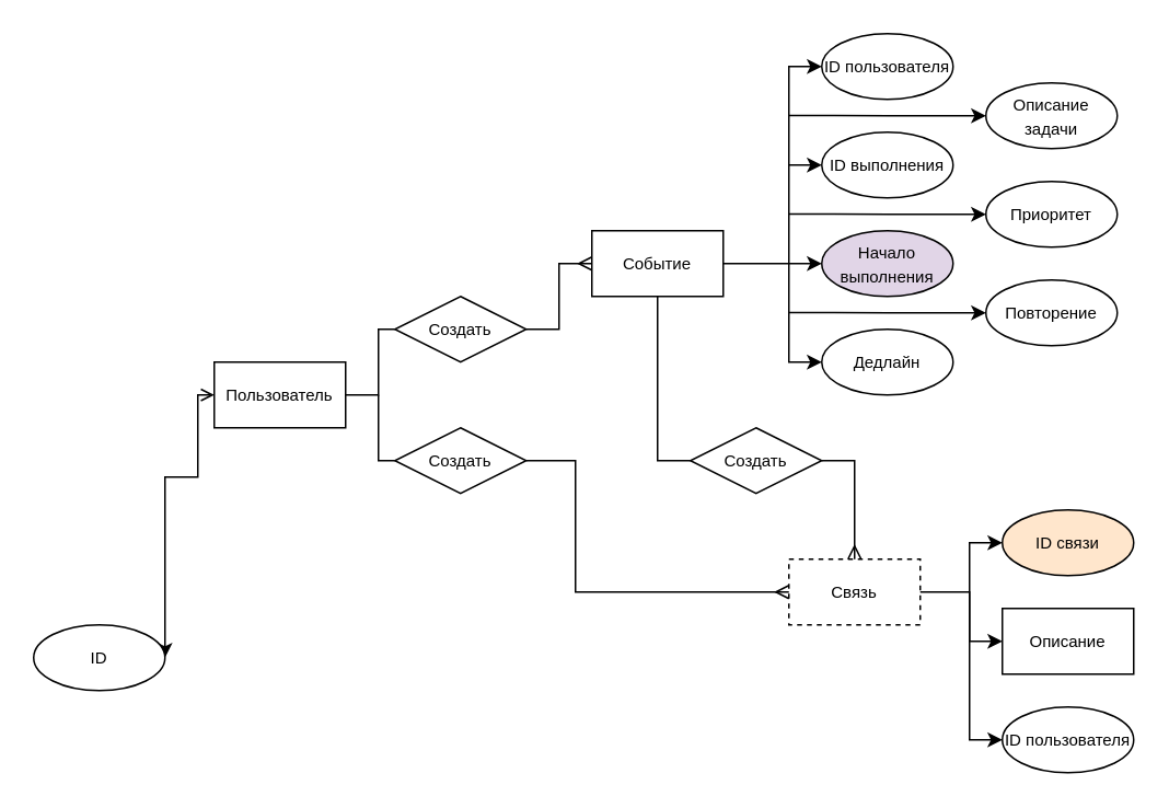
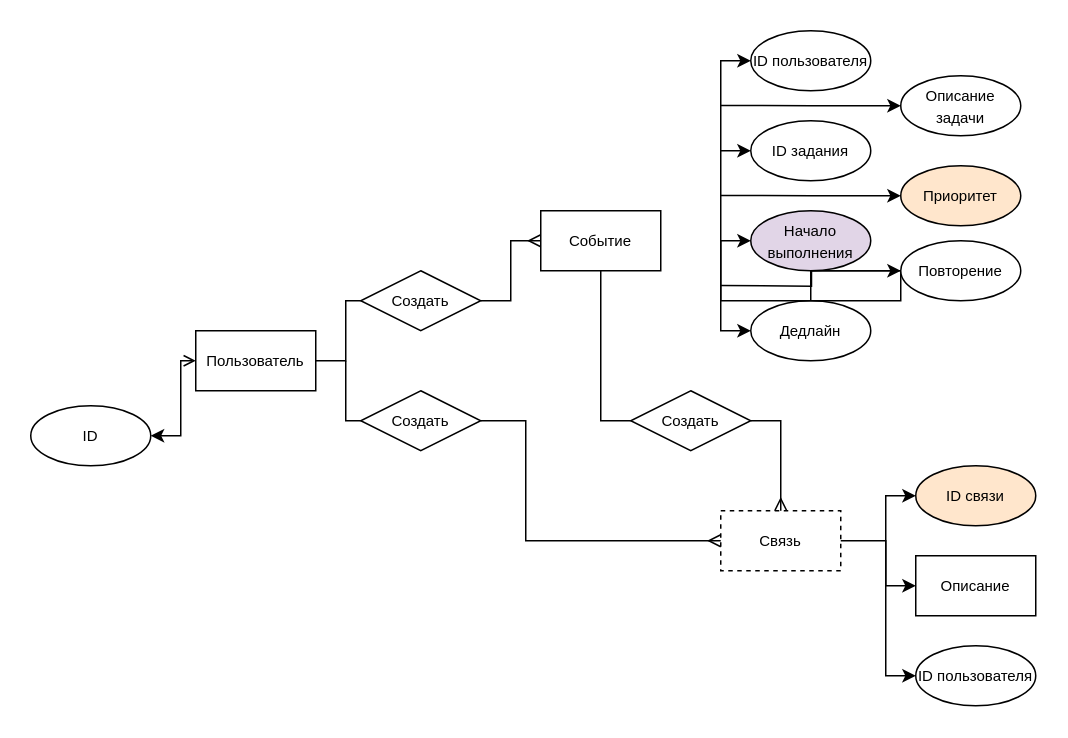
  <mxCell id="0" />
  <mxCell id="1" parent="0" />
  <mxCell id="2" style="edgeStyle=orthogonalEdgeStyle;rounded=0;orthogonalLoop=1;jettySize=auto;html=1;exitX=0;exitY=0.5;exitDx=0;exitDy=0;fontSize=10;startArrow=classic;startFill=1;endArrow=none;endFill=0;" edge="1" parent="1" source="3"><mxGeometry relative="1" as="geometry"><mxPoint x="480" y="99.81" as="targetPoint" /></mxGeometry></mxCell>
- <mxCell id="3" value="&lt;font style=&quot;font-size: 10px&quot;&gt;ID выполнения&lt;/font&gt;" style="ellipse;whiteSpace=wrap;html=1;" vertex="1" parent="1"><mxGeometry x="500" y="80" width="80" height="40" as="geometry" /></mxCell>
+ <mxCell id="3" value="&lt;font style=&quot;font-size: 10px&quot;&gt;ID задания&lt;/font&gt;" style="ellipse;whiteSpace=wrap;html=1;" vertex="1" parent="1"><mxGeometry x="500" y="80" width="80" height="40" as="geometry" /></mxCell>
  <mxCell id="4" style="edgeStyle=orthogonalEdgeStyle;rounded=0;orthogonalLoop=1;jettySize=auto;html=1;exitX=0;exitY=0.5;exitDx=0;exitDy=0;entryX=0;entryY=0.5;entryDx=0;entryDy=0;fontSize=10;startArrow=classic;startFill=1;endArrow=classic;endFill=1;" edge="1" parent="1" source="5" target="20"><mxGeometry relative="1" as="geometry" /></mxCell>
  <mxCell id="5" value="&lt;span style=&quot;font-size: 10px&quot;&gt;Дедлайн&lt;/span&gt;" style="ellipse;whiteSpace=wrap;html=1;" vertex="1" parent="1"><mxGeometry x="500" y="200" width="80" height="40" as="geometry" /></mxCell>
  <mxCell id="6" style="edgeStyle=orthogonalEdgeStyle;rounded=0;orthogonalLoop=1;jettySize=auto;html=1;exitX=1;exitY=0.5;exitDx=0;exitDy=0;fontSize=10;endArrow=none;endFill=0;" edge="1" parent="1" source="7" target="10"><mxGeometry relative="1" as="geometry" /></mxCell>
  <mxCell id="7" value="Пользователь" style="rounded=0;whiteSpace=wrap;html=1;fontSize=10;fillColor=none;gradientColor=none;" vertex="1" parent="1"><mxGeometry x="130" y="220" width="80" height="40" as="geometry" /></mxCell>
  <mxCell id="8" style="edgeStyle=orthogonalEdgeStyle;rounded=0;orthogonalLoop=1;jettySize=auto;html=1;exitX=1;exitY=0.5;exitDx=0;exitDy=0;entryX=0;entryY=0.5;entryDx=0;entryDy=0;fontSize=10;startArrow=classic;startFill=1;endArrow=open;endFill=0;" edge="1" parent="1" source="9" target="7"><mxGeometry relative="1" as="geometry"><Array as="points"><mxPoint x="120" y="290" /><mxPoint x="120" y="240" /></Array></mxGeometry></mxCell>
- <mxCell id="9" value="&lt;font style=&quot;font-size: 10px&quot;&gt;ID&lt;/font&gt;" style="ellipse;whiteSpace=wrap;html=1;" vertex="1" parent="1"><mxGeometry x="20" y="380" width="80" height="40" as="geometry" /></mxCell>
+ <mxCell id="9" value="&lt;font style=&quot;font-size: 10px&quot;&gt;ID&lt;/font&gt;" style="ellipse;whiteSpace=wrap;html=1;" vertex="1" parent="1"><mxGeometry x="20" y="270" width="80" height="40" as="geometry" /></mxCell>
  <mxCell id="10" value="Создать" style="rhombus;whiteSpace=wrap;html=1;fontSize=10;fillColor=none;gradientColor=none;" vertex="1" parent="1"><mxGeometry x="240" y="180" width="80" height="40" as="geometry" /></mxCell>
  <mxCell id="11" style="edgeStyle=orthogonalEdgeStyle;rounded=0;orthogonalLoop=1;jettySize=auto;html=1;exitX=0;exitY=0.5;exitDx=0;exitDy=0;fontSize=10;endArrow=none;endFill=0;" edge="1" parent="1" source="12"><mxGeometry relative="1" as="geometry"><mxPoint x="230" y="240" as="targetPoint" /><Array as="points"><mxPoint x="230" y="280" /></Array></mxGeometry></mxCell>
  <mxCell id="12" value="&lt;span&gt;Создать&lt;/span&gt;" style="rhombus;whiteSpace=wrap;html=1;fontSize=10;fillColor=none;gradientColor=none;" vertex="1" parent="1"><mxGeometry x="240" y="260" width="80" height="40" as="geometry" /></mxCell>
  <mxCell id="13" style="edgeStyle=orthogonalEdgeStyle;rounded=0;orthogonalLoop=1;jettySize=auto;html=1;exitX=0.5;exitY=1;exitDx=0;exitDy=0;entryX=0;entryY=0.5;entryDx=0;entryDy=0;fontSize=10;endArrow=none;endFill=0;" edge="1" parent="1" source="15" target="28"><mxGeometry relative="1" as="geometry" /></mxCell>
  <mxCell id="14" style="edgeStyle=orthogonalEdgeStyle;rounded=0;orthogonalLoop=1;jettySize=auto;html=1;exitX=0;exitY=0.5;exitDx=0;exitDy=0;entryX=1;entryY=0.5;entryDx=0;entryDy=0;fontSize=10;startArrow=ERmany;startFill=0;endArrow=none;endFill=0;" edge="1" parent="1" source="15" target="10"><mxGeometry relative="1" as="geometry" /></mxCell>
  <mxCell id="15" value="Событие" style="rounded=0;whiteSpace=wrap;html=1;fontSize=10;fillColor=none;gradientColor=none;" vertex="1" parent="1"><mxGeometry x="360" y="140" width="80" height="40" as="geometry" /></mxCell>
  <mxCell id="16" style="edgeStyle=orthogonalEdgeStyle;rounded=0;orthogonalLoop=1;jettySize=auto;html=1;exitX=0;exitY=0.5;exitDx=0;exitDy=0;entryX=1;entryY=0.5;entryDx=0;entryDy=0;fontSize=10;startArrow=ERmany;startFill=0;endArrow=none;endFill=0;" edge="1" parent="1" source="17" target="12"><mxGeometry relative="1" as="geometry"><Array as="points"><mxPoint x="350" y="360" /><mxPoint x="350" y="280" /></Array></mxGeometry></mxCell>
  <mxCell id="17" value="Связь" style="rounded=0;whiteSpace=wrap;html=1;fontSize=10;fillColor=none;gradientColor=none;dashed=1;" vertex="1" parent="1"><mxGeometry x="480" y="340" width="80" height="40" as="geometry" /></mxCell>
- <mxCell id="18" style="edgeStyle=orthogonalEdgeStyle;rounded=0;orthogonalLoop=1;jettySize=auto;html=1;exitX=0;exitY=0.5;exitDx=0;exitDy=0;entryX=1;entryY=0.5;entryDx=0;entryDy=0;fontSize=10;startArrow=classic;startFill=1;endArrow=none;endFill=0;" edge="1" parent="1" source="19" target="15"><mxGeometry relative="1" as="geometry" /></mxCell>
+ <mxCell id="18" style="edgeStyle=orthogonalEdgeStyle;rounded=0;orthogonalLoop=1;jettySize=auto;html=1;exitX=0;exitY=0.5;exitDx=0;exitDy=0;fontSize=10;startArrow=classic;startFill=1;endArrow=none;endFill=0;" edge="1" parent="1" source="19" target="5"><mxGeometry relative="1" as="geometry" /></mxCell>
  <mxCell id="19" value="&lt;font style=&quot;font-size: 10px&quot;&gt;Начало выполнения&lt;/font&gt;" style="ellipse;whiteSpace=wrap;html=1;fillColor=#e1d5e7;" vertex="1" parent="1"><mxGeometry x="500" y="140" width="80" height="40" as="geometry" /></mxCell>
  <mxCell id="20" value="&lt;font style=&quot;font-size: 10px&quot;&gt;ID пользователя&lt;/font&gt;" style="ellipse;whiteSpace=wrap;html=1;" vertex="1" parent="1"><mxGeometry x="500" y="20" width="80" height="40" as="geometry" /></mxCell>
  <mxCell id="21" style="edgeStyle=orthogonalEdgeStyle;rounded=0;orthogonalLoop=1;jettySize=auto;html=1;exitX=0;exitY=0.5;exitDx=0;exitDy=0;fontSize=10;startArrow=classic;startFill=1;endArrow=none;endFill=0;" edge="1" parent="1" source="22"><mxGeometry relative="1" as="geometry"><mxPoint x="480" y="189.81" as="targetPoint" /></mxGeometry></mxCell>
- <mxCell id="22" value="&lt;font style=&quot;font-size: 10px&quot;&gt;Повторение&lt;/font&gt;" style="ellipse;whiteSpace=wrap;html=1;" vertex="1" parent="1"><mxGeometry x="600" y="170" width="80" height="40" as="geometry" /></mxCell>
+ <mxCell id="22" value="&lt;font style=&quot;font-size: 10px&quot;&gt;Повторение&lt;/font&gt;" style="ellipse;whiteSpace=wrap;html=1;" vertex="1" parent="1"><mxGeometry x="600" y="160" width="80" height="40" as="geometry" /></mxCell>
  <mxCell id="23" style="edgeStyle=orthogonalEdgeStyle;rounded=0;orthogonalLoop=1;jettySize=auto;html=1;exitX=0;exitY=0.5;exitDx=0;exitDy=0;fontSize=10;startArrow=classic;startFill=1;endArrow=none;endFill=0;" edge="1" parent="1" source="24"><mxGeometry relative="1" as="geometry"><mxPoint x="480" y="69.81" as="targetPoint" /></mxGeometry></mxCell>
  <mxCell id="24" value="&lt;font style=&quot;font-size: 10px&quot;&gt;Описание задачи&lt;/font&gt;" style="ellipse;whiteSpace=wrap;html=1;" vertex="1" parent="1"><mxGeometry x="600" y="50" width="80" height="40" as="geometry" /></mxCell>
  <mxCell id="25" style="edgeStyle=orthogonalEdgeStyle;rounded=0;orthogonalLoop=1;jettySize=auto;html=1;exitX=0;exitY=0.5;exitDx=0;exitDy=0;fontSize=10;startArrow=classic;startFill=1;endArrow=none;endFill=0;" edge="1" parent="1" source="26"><mxGeometry relative="1" as="geometry"><mxPoint x="480" y="129.81" as="targetPoint" /></mxGeometry></mxCell>
- <mxCell id="26" value="&lt;font style=&quot;font-size: 10px&quot;&gt;Приоритет&lt;/font&gt;" style="ellipse;whiteSpace=wrap;html=1;" vertex="1" parent="1"><mxGeometry x="600" y="110" width="80" height="40" as="geometry" /></mxCell>
+ <mxCell id="26" value="&lt;font style=&quot;font-size: 10px&quot;&gt;Приоритет&lt;/font&gt;" style="ellipse;whiteSpace=wrap;html=1;fillColor=#ffe6cc;" vertex="1" parent="1"><mxGeometry x="600" y="110" width="80" height="40" as="geometry" /></mxCell>
  <mxCell id="27" style="edgeStyle=orthogonalEdgeStyle;rounded=0;orthogonalLoop=1;jettySize=auto;html=1;exitX=1;exitY=0.5;exitDx=0;exitDy=0;entryX=0.5;entryY=0;entryDx=0;entryDy=0;fontSize=10;endArrow=ERmany;endFill=0;startArrow=none;startFill=0;" edge="1" parent="1" source="28" target="17"><mxGeometry relative="1" as="geometry" /></mxCell>
  <mxCell id="28" value="&lt;span&gt;Создать&lt;/span&gt;" style="rhombus;whiteSpace=wrap;html=1;fontSize=10;fillColor=none;gradientColor=none;" vertex="1" parent="1"><mxGeometry x="420" y="260" width="80" height="40" as="geometry" /></mxCell>
  <mxCell id="29" style="edgeStyle=orthogonalEdgeStyle;rounded=0;orthogonalLoop=1;jettySize=auto;html=1;exitX=0;exitY=0.5;exitDx=0;exitDy=0;entryX=0;entryY=0.5;entryDx=0;entryDy=0;fontSize=10;startArrow=classic;startFill=1;endArrow=classic;endFill=1;" edge="1" parent="1" source="30" target="31"><mxGeometry relative="1" as="geometry" /></mxCell>
  <mxCell id="30" value="&lt;font style=&quot;font-size: 10px&quot;&gt;ID пользователя&lt;/font&gt;" style="ellipse;whiteSpace=wrap;html=1;" vertex="1" parent="1"><mxGeometry x="610" y="430" width="80" height="40" as="geometry" /></mxCell>
  <mxCell id="31" value="&lt;font style=&quot;font-size: 10px&quot;&gt;ID связи&lt;/font&gt;" style="ellipse;whiteSpace=wrap;html=1;fillColor=#ffe6cc;" vertex="1" parent="1"><mxGeometry x="610" y="310" width="80" height="40" as="geometry" /></mxCell>
  <mxCell id="32" style="edgeStyle=orthogonalEdgeStyle;rounded=0;orthogonalLoop=1;jettySize=auto;html=1;exitX=0;exitY=0.5;exitDx=0;exitDy=0;entryX=1;entryY=0.5;entryDx=0;entryDy=0;fontSize=10;startArrow=classic;startFill=1;endArrow=none;endFill=0;" edge="1" parent="1" source="33" target="17"><mxGeometry relative="1" as="geometry"><Array as="points"><mxPoint x="590" y="390" /><mxPoint x="590" y="360" /></Array></mxGeometry></mxCell>
  <mxCell id="33" value="&lt;font style=&quot;font-size: 10px&quot;&gt;Описание&lt;/font&gt;" style="whiteSpace=wrap;html=1;rounded=0;" vertex="1" parent="1"><mxGeometry x="610" y="370" width="80" height="40" as="geometry" /></mxCell>
